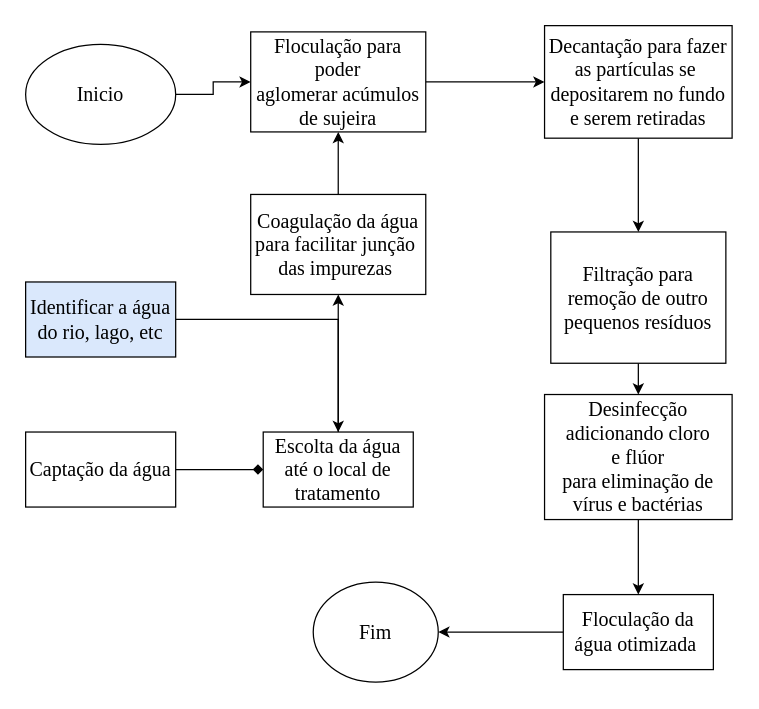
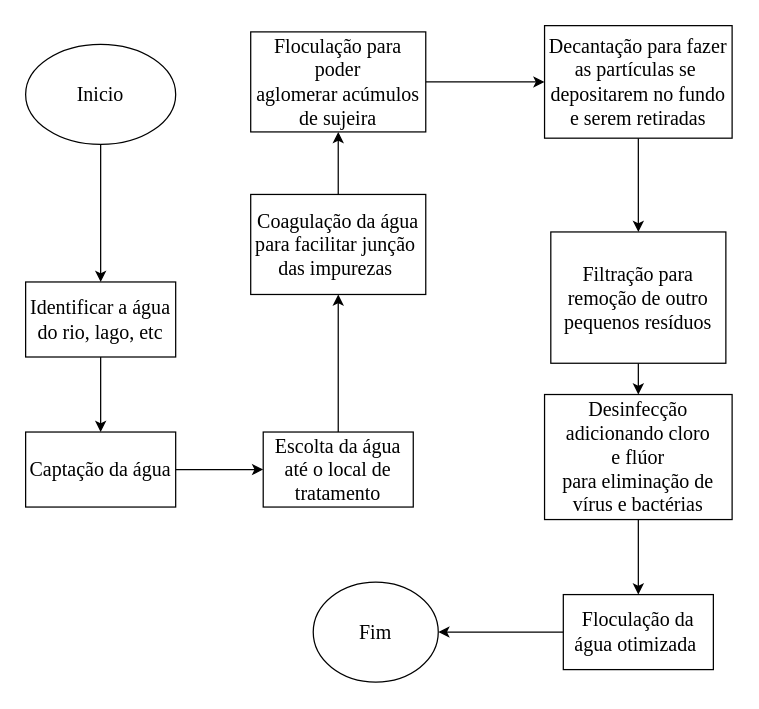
  <mxCell id="0" />
  <mxCell id="1" parent="0" />
- <mxCell id="2" style="edgeStyle=orthogonalEdgeStyle;rounded=0;orthogonalLoop=1;jettySize=auto;html=1;fontFamily=Times New Roman;fontSize=16;" edge="1" parent="1" source="3" target="13"><mxGeometry relative="1" as="geometry" /></mxCell>
+ <mxCell id="2" style="edgeStyle=orthogonalEdgeStyle;rounded=0;orthogonalLoop=1;jettySize=auto;html=1;fontFamily=Times New Roman;fontSize=16;" edge="1" parent="1" source="3" target="5"><mxGeometry relative="1" as="geometry" /></mxCell>
  <mxCell id="3" value="&lt;font style=&quot;font-size: 16px;&quot;&gt;Inicio&lt;/font&gt;" style="ellipse;whiteSpace=wrap;html=1;fontFamily=Times New Roman;fontSize=16;" vertex="1" parent="1"><mxGeometry x="20" y="35" width="120" height="80" as="geometry" /></mxCell>
- <mxCell id="4" value="" style="edgeStyle=orthogonalEdgeStyle;rounded=0;orthogonalLoop=1;jettySize=auto;html=1;fontFamily=Times New Roman;fontSize=16;" edge="1" parent="1" source="5" target="9"><mxGeometry relative="1" as="geometry" /></mxCell>
- <mxCell id="5" value="Identificar a água do rio, lago, etc" style="rounded=0;whiteSpace=wrap;html=1;fontFamily=Times New Roman;fontSize=16;fillColor=#dae8fc;" vertex="1" parent="1"><mxGeometry x="20" y="225" width="120" height="60" as="geometry" /></mxCell>
- <mxCell id="6" value="" style="edgeStyle=orthogonalEdgeStyle;rounded=0;orthogonalLoop=1;jettySize=auto;html=1;fontFamily=Times New Roman;fontSize=16;endArrow=diamond;" edge="1" parent="1" source="7" target="9"><mxGeometry relative="1" as="geometry" /></mxCell>
+ <mxCell id="4" value="" style="edgeStyle=orthogonalEdgeStyle;rounded=0;orthogonalLoop=1;jettySize=auto;html=1;fontFamily=Times New Roman;fontSize=16;" edge="1" parent="1" source="5" target="7"><mxGeometry relative="1" as="geometry" /></mxCell>
+ <mxCell id="5" value="Identificar a água do rio, lago, etc" style="rounded=0;whiteSpace=wrap;html=1;fontFamily=Times New Roman;fontSize=16;" vertex="1" parent="1"><mxGeometry x="20" y="225" width="120" height="60" as="geometry" /></mxCell>
+ <mxCell id="6" value="" style="edgeStyle=orthogonalEdgeStyle;rounded=0;orthogonalLoop=1;jettySize=auto;html=1;fontFamily=Times New Roman;fontSize=16;" edge="1" parent="1" source="7" target="9"><mxGeometry relative="1" as="geometry" /></mxCell>
  <mxCell id="7" value="Captação da água" style="rounded=0;whiteSpace=wrap;html=1;fontFamily=Times New Roman;fontSize=16;" vertex="1" parent="1"><mxGeometry x="20" y="345" width="120" height="60" as="geometry" /></mxCell>
  <mxCell id="8" value="" style="edgeStyle=orthogonalEdgeStyle;rounded=0;orthogonalLoop=1;jettySize=auto;html=1;fontFamily=Times New Roman;fontSize=16;" edge="1" parent="1" source="9" target="11"><mxGeometry relative="1" as="geometry" /></mxCell>
  <mxCell id="9" value="Escolta da água até o local de tratamento" style="rounded=0;whiteSpace=wrap;html=1;fontFamily=Times New Roman;fontSize=16;" vertex="1" parent="1"><mxGeometry x="210" y="345" width="120" height="60" as="geometry" /></mxCell>
  <mxCell id="10" value="" style="edgeStyle=orthogonalEdgeStyle;rounded=0;orthogonalLoop=1;jettySize=auto;html=1;fontFamily=Times New Roman;fontSize=16;" edge="1" parent="1" source="11" target="13"><mxGeometry relative="1" as="geometry" /></mxCell>
  <mxCell id="11" value="Coagulação da água&lt;br style=&quot;font-size: 16px;&quot;&gt;para facilitar junção&amp;nbsp;&lt;br style=&quot;font-size: 16px;&quot;&gt;das impurezas&amp;nbsp;" style="rounded=0;whiteSpace=wrap;html=1;fontFamily=Times New Roman;fontSize=16;" vertex="1" parent="1"><mxGeometry x="200" y="155" width="140" height="80" as="geometry" /></mxCell>
  <mxCell id="12" value="" style="edgeStyle=orthogonalEdgeStyle;rounded=0;orthogonalLoop=1;jettySize=auto;html=1;fontFamily=Times New Roman;fontSize=16;" edge="1" parent="1" source="13" target="15"><mxGeometry relative="1" as="geometry" /></mxCell>
  <mxCell id="13" value="Floculação para poder&lt;br style=&quot;font-size: 16px;&quot;&gt;aglomerar acúmulos&lt;br style=&quot;font-size: 16px;&quot;&gt;de sujeira" style="rounded=0;whiteSpace=wrap;html=1;fontFamily=Times New Roman;fontSize=16;" vertex="1" parent="1"><mxGeometry x="200" y="25" width="140" height="80" as="geometry" /></mxCell>
  <mxCell id="14" value="" style="edgeStyle=orthogonalEdgeStyle;rounded=0;orthogonalLoop=1;jettySize=auto;html=1;fontFamily=Times New Roman;fontSize=16;" edge="1" parent="1" source="15" target="17"><mxGeometry relative="1" as="geometry" /></mxCell>
  <mxCell id="15" value="Decantação para fazer&lt;br style=&quot;font-size: 16px;&quot;&gt;as partículas se&amp;nbsp;&lt;br style=&quot;font-size: 16px;&quot;&gt;depositarem no fundo&lt;br style=&quot;font-size: 16px;&quot;&gt;e serem retiradas" style="rounded=0;whiteSpace=wrap;html=1;fontFamily=Times New Roman;fontSize=16;" vertex="1" parent="1"><mxGeometry x="435" y="20" width="150" height="90" as="geometry" /></mxCell>
  <mxCell id="16" value="" style="edgeStyle=orthogonalEdgeStyle;rounded=0;orthogonalLoop=1;jettySize=auto;html=1;fontFamily=Times New Roman;fontSize=16;" edge="1" parent="1" source="17" target="19"><mxGeometry relative="1" as="geometry" /></mxCell>
  <mxCell id="17" value="Filtração para remoção de outro pequenos resíduos" style="rounded=0;whiteSpace=wrap;html=1;fontFamily=Times New Roman;fontSize=16;" vertex="1" parent="1"><mxGeometry x="440" y="185" width="140" height="105" as="geometry" /></mxCell>
  <mxCell id="18" value="" style="edgeStyle=orthogonalEdgeStyle;rounded=0;orthogonalLoop=1;jettySize=auto;html=1;fontFamily=Times New Roman;fontSize=16;" edge="1" parent="1" source="19" target="21"><mxGeometry relative="1" as="geometry" /></mxCell>
  <mxCell id="19" value="Desinfecção&lt;br style=&quot;font-size: 16px;&quot;&gt;adicionando cloro&lt;br style=&quot;font-size: 16px;&quot;&gt;e flúor&lt;br style=&quot;font-size: 16px;&quot;&gt;para eliminação de vírus e bactérias" style="whiteSpace=wrap;html=1;rounded=0;fontFamily=Times New Roman;fontSize=16;" vertex="1" parent="1"><mxGeometry x="435" y="315" width="150" height="100" as="geometry" /></mxCell>
  <mxCell id="20" value="" style="edgeStyle=orthogonalEdgeStyle;rounded=0;orthogonalLoop=1;jettySize=auto;html=1;fontFamily=Times New Roman;fontSize=16;" edge="1" parent="1" source="21" target="22"><mxGeometry relative="1" as="geometry" /></mxCell>
  <mxCell id="21" value="Floculação da água otimizada&amp;nbsp;" style="whiteSpace=wrap;html=1;rounded=0;fontFamily=Times New Roman;fontSize=16;" vertex="1" parent="1"><mxGeometry x="450" y="475" width="120" height="60" as="geometry" /></mxCell>
  <mxCell id="22" value="&lt;font style=&quot;font-size: 16px;&quot;&gt;Fim&lt;/font&gt;" style="ellipse;whiteSpace=wrap;html=1;rounded=0;fontFamily=Times New Roman;" vertex="1" parent="1"><mxGeometry x="250" y="465" width="100" height="80" as="geometry" /></mxCell>
